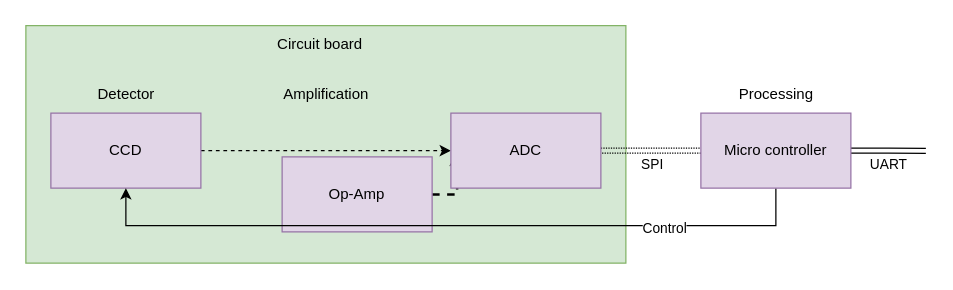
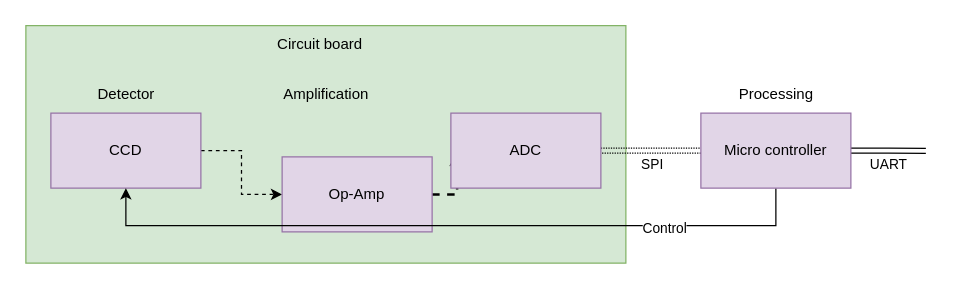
  <mxCell id="0" />
  <mxCell id="1" parent="0" />
  <mxCell id="2" value="" style="rounded=0;whiteSpace=wrap;html=1;fillColor=#d5e8d4;strokeColor=#82b366;" vertex="1" parent="1"><mxGeometry width="480" height="190" as="geometry" x="20" y="20" /></mxCell>
- <mxCell id="3" value="" style="edgeStyle=orthogonalEdgeStyle;rounded=0;orthogonalLoop=1;jettySize=auto;html=1;dashed=1;" edge="1" parent="1" source="4" target="9"><mxGeometry relative="1" as="geometry" /></mxCell>
+ <mxCell id="3" value="" style="edgeStyle=orthogonalEdgeStyle;rounded=0;orthogonalLoop=1;jettySize=auto;html=1;dashed=1;" edge="1" parent="1" source="4" target="6"><mxGeometry relative="1" as="geometry" /></mxCell>
  <mxCell id="4" value="&lt;div&gt;CCD&lt;/div&gt;" style="whiteSpace=wrap;html=1;fillColor=#e1d5e7;strokeColor=#9673a6;" vertex="1" parent="1"><mxGeometry x="40" y="90" width="120" height="60" as="geometry" /></mxCell>
  <mxCell id="5" value="" style="edgeStyle=orthogonalEdgeStyle;rounded=0;orthogonalLoop=1;jettySize=auto;html=1;dashed=1;strokeWidth=2;" edge="1" parent="1" source="6" target="9"><mxGeometry relative="1" as="geometry" /></mxCell>
  <mxCell id="6" value="&lt;div&gt;Op-Amp&lt;/div&gt;" style="whiteSpace=wrap;html=1;fillColor=#e1d5e7;strokeColor=#9673a6;" vertex="1" parent="1"><mxGeometry x="225" y="125" width="120" height="60" as="geometry" /></mxCell>
  <mxCell id="7" value="" style="edgeStyle=orthogonalEdgeStyle;rounded=0;orthogonalLoop=1;jettySize=auto;html=1;shape=link;dashed=1;dashPattern=1 1;" edge="1" parent="1" source="9" target="14"><mxGeometry relative="1" as="geometry" /></mxCell>
  <mxCell id="8" value="SPI" style="edgeLabel;html=1;align=center;verticalAlign=middle;resizable=0;points=[];" vertex="1" connectable="0" parent="7"><mxGeometry x="0.079" y="4" relative="1" as="geometry"><mxPoint x="-3" y="14" as="offset" /></mxGeometry></mxCell>
  <mxCell id="9" value="&lt;div&gt;ADC&lt;/div&gt;" style="whiteSpace=wrap;html=1;fillColor=#e1d5e7;strokeColor=#9673a6;" vertex="1" parent="1"><mxGeometry x="360" y="90" width="120" height="60" as="geometry" /></mxCell>
  <mxCell id="10" value="" style="edgeStyle=orthogonalEdgeStyle;rounded=0;orthogonalLoop=1;jettySize=auto;html=1;entryX=0.5;entryY=1;entryDx=0;entryDy=0;" edge="1" parent="1" source="14" target="4"><mxGeometry relative="1" as="geometry"><mxPoint x="400" y="200.029" as="targetPoint" /><Array as="points"><mxPoint x="620" y="180" /><mxPoint x="100" y="180" /></Array></mxGeometry></mxCell>
  <mxCell id="11" value="Control" style="edgeLabel;html=1;align=center;verticalAlign=middle;resizable=0;points=[];" vertex="1" connectable="0" parent="10"><mxGeometry x="0.025" y="1" relative="1" as="geometry"><mxPoint x="177" as="offset" /></mxGeometry></mxCell>
  <mxCell id="12" style="edgeStyle=orthogonalEdgeStyle;rounded=0;orthogonalLoop=1;jettySize=auto;html=1;exitX=1;exitY=0.5;exitDx=0;exitDy=0;shape=link;" edge="1" parent="1" source="14"><mxGeometry relative="1" as="geometry"><mxPoint x="740" y="120.143" as="targetPoint" /></mxGeometry></mxCell>
  <mxCell id="13" value="UART" style="edgeLabel;html=1;align=center;verticalAlign=middle;resizable=0;points=[];" vertex="1" connectable="0" parent="12"><mxGeometry x="0.388" y="3" relative="1" as="geometry"><mxPoint x="-12" y="13" as="offset" /></mxGeometry></mxCell>
  <mxCell id="14" value="&lt;div&gt;Micro controller&lt;/div&gt;" style="whiteSpace=wrap;html=1;fillColor=#e1d5e7;strokeColor=#9673a6;" vertex="1" parent="1"><mxGeometry x="560" y="90" width="120" height="60" as="geometry" /></mxCell>
  <mxCell id="15" value="Detector" style="text;html=1;align=center;verticalAlign=middle;resizable=0;points=[];autosize=1;strokeColor=none;fillColor=none;" vertex="1" parent="1"><mxGeometry x="65" y="60" width="70" height="30" as="geometry" /></mxCell>
  <mxCell id="16" value="Amplification" style="text;html=1;align=center;verticalAlign=middle;resizable=0;points=[];autosize=1;strokeColor=none;fillColor=none;" vertex="1" parent="1"><mxGeometry x="215" y="60" width="90" height="30" as="geometry" /></mxCell>
  <mxCell id="17" value="Processing" style="text;html=1;align=center;verticalAlign=middle;resizable=0;points=[];autosize=1;strokeColor=none;fillColor=none;" vertex="1" parent="1"><mxGeometry x="580" y="60" width="80" height="30" as="geometry" /></mxCell>
  <mxCell id="18" value="Circuit board" style="text;html=1;align=center;verticalAlign=middle;resizable=0;points=[];autosize=1;strokeColor=none;fillColor=none;" vertex="1" parent="1"><mxGeometry x="210" width="90" height="30" as="geometry" y="20" /></mxCell>
